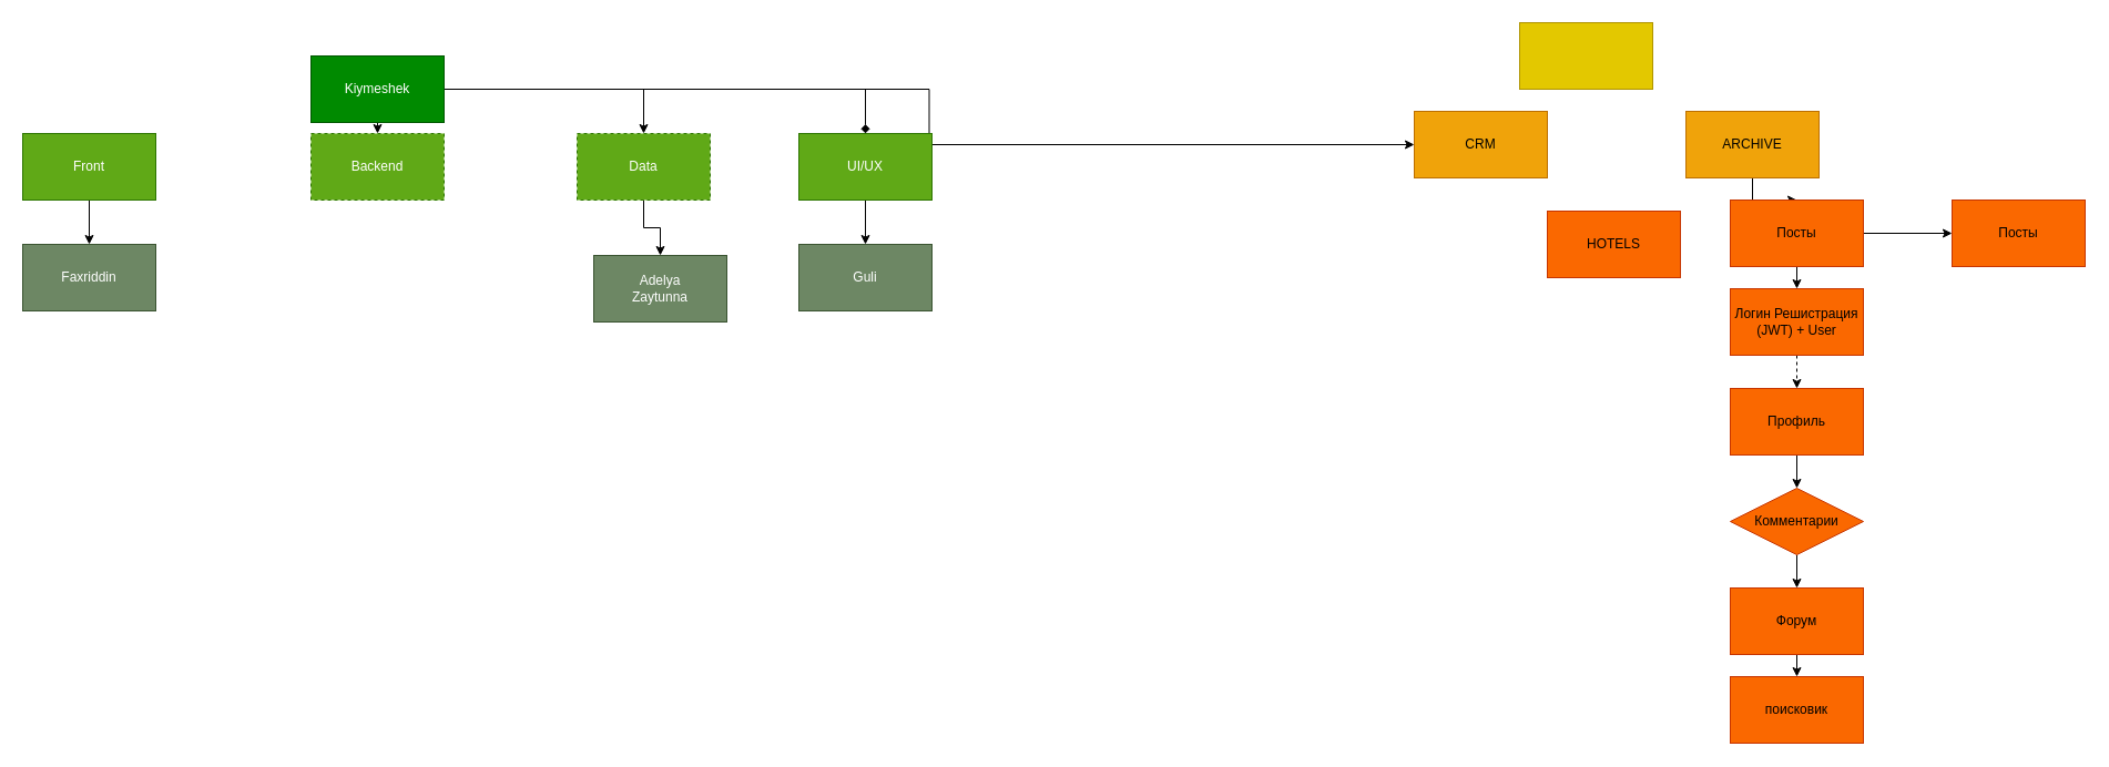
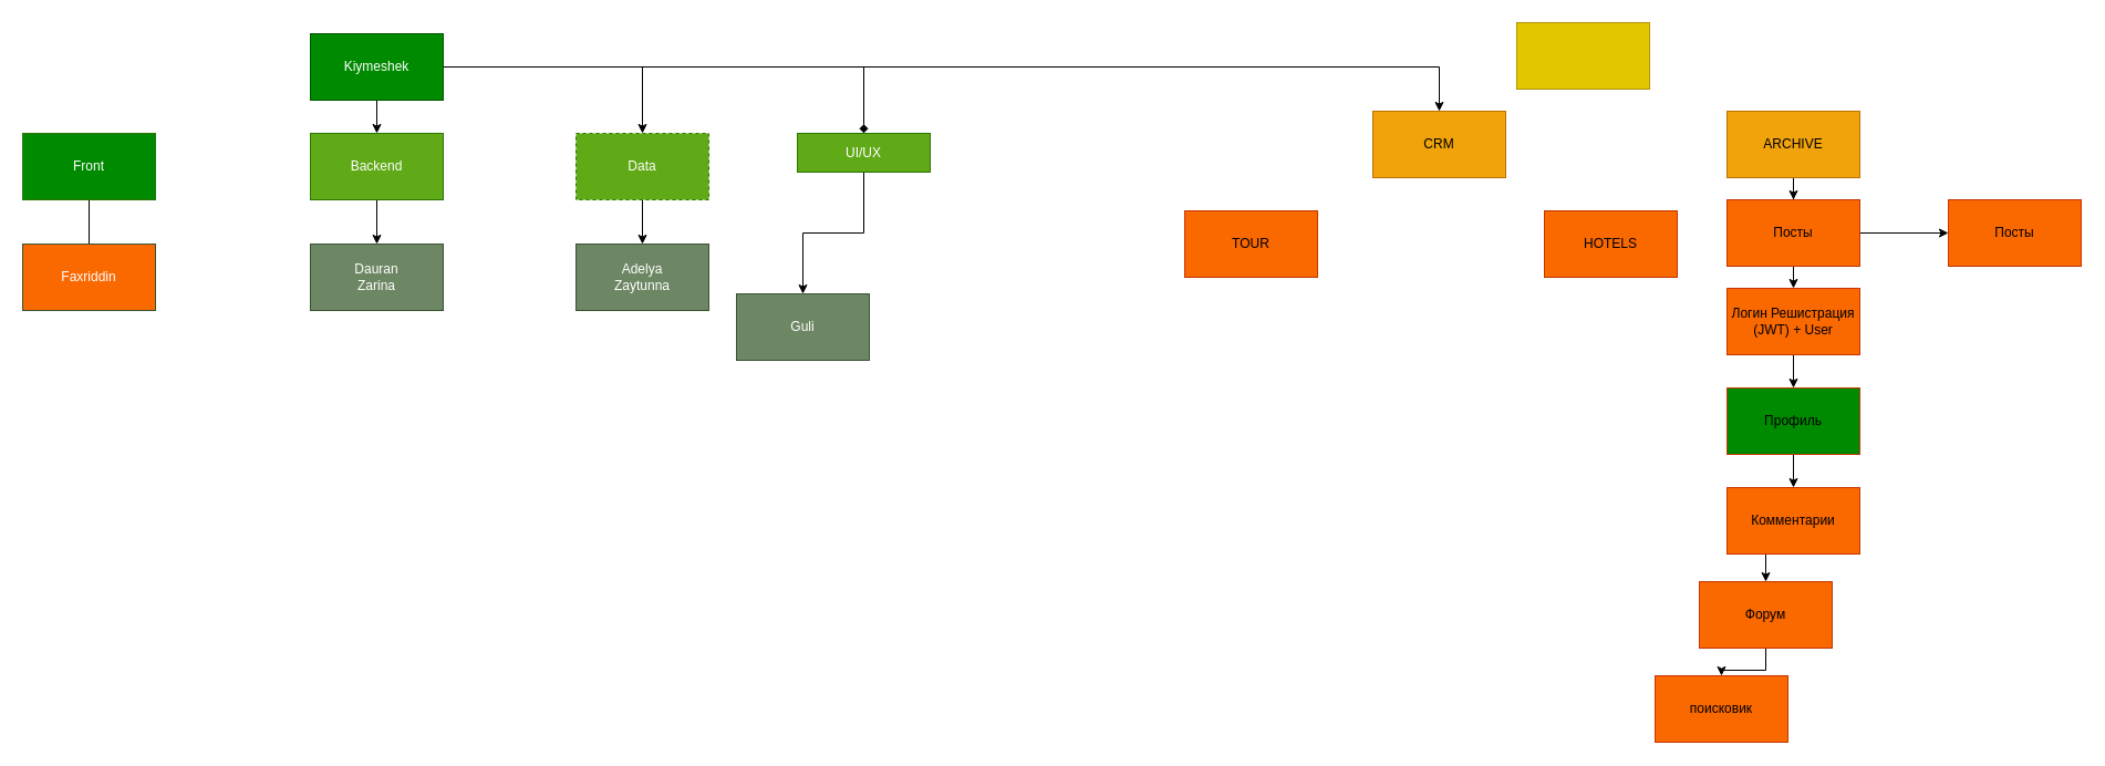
  <mxCell id="0" />
  <mxCell id="1" parent="0" />
  <mxCell id="2" style="edgeStyle=orthogonalEdgeStyle;rounded=0;orthogonalLoop=1;jettySize=auto;html=1;" parent="1" source="6" target="22" edge="1"><mxGeometry relative="1" as="geometry" /></mxCell>
  <mxCell id="3" style="edgeStyle=orthogonalEdgeStyle;rounded=0;orthogonalLoop=1;jettySize=auto;html=1;exitX=0.5;exitY=1;exitDx=0;exitDy=0;entryX=0.5;entryY=0;entryDx=0;entryDy=0;" parent="1" source="6" target="10" edge="1"><mxGeometry relative="1" as="geometry" /></mxCell>
  <mxCell id="4" style="edgeStyle=orthogonalEdgeStyle;rounded=0;orthogonalLoop=1;jettySize=auto;html=1;exitX=1;exitY=0.5;exitDx=0;exitDy=0;entryX=0.5;entryY=0;entryDx=0;entryDy=0;" parent="1" source="6" target="12" edge="1"><mxGeometry relative="1" as="geometry" /></mxCell>
  <mxCell id="5" style="edgeStyle=orthogonalEdgeStyle;rounded=0;orthogonalLoop=1;jettySize=auto;html=1;entryX=0.5;entryY=0;entryDx=0;entryDy=0;endArrow=diamond;" parent="1" source="6" target="14" edge="1"><mxGeometry relative="1" as="geometry" /></mxCell>
- <mxCell id="6" value="Kiymeshek" style="rounded=0;whiteSpace=wrap;html=1;fillColor=#008a00;fontColor=#ffffff;strokeColor=#005700;" parent="1" vertex="1"><mxGeometry x="280" y="50" width="120" height="60" as="geometry" /></mxCell>
- <mxCell id="7" style="edgeStyle=orthogonalEdgeStyle;rounded=0;orthogonalLoop=1;jettySize=auto;html=1;exitX=0.5;exitY=1;exitDx=0;exitDy=0;entryX=0.5;entryY=0;entryDx=0;entryDy=0;" parent="1" source="8" target="15" edge="1"><mxGeometry relative="1" as="geometry" /></mxCell>
- <mxCell id="8" value="Front" style="rounded=0;whiteSpace=wrap;html=1;fillColor=#60a917;fontColor=#ffffff;strokeColor=#2D7600;" parent="1" vertex="1"><mxGeometry x="20" y="120" width="120" height="60" as="geometry" /></mxCell>
- <mxCell id="10" value="Backend" style="rounded=0;whiteSpace=wrap;html=1;fillColor=#60a917;fontColor=#ffffff;strokeColor=#2D7600;dashed=1;" parent="1" vertex="1"><mxGeometry x="280" y="120" width="120" height="60" as="geometry" /></mxCell>
+ <mxCell id="6" value="Kiymeshek" style="rounded=0;whiteSpace=wrap;html=1;fillColor=#008a00;fontColor=#ffffff;strokeColor=#005700;" parent="1" vertex="1"><mxGeometry x="280" y="30" width="120" height="60" as="geometry" /></mxCell>
+ <mxCell id="7" style="edgeStyle=orthogonalEdgeStyle;rounded=0;orthogonalLoop=1;jettySize=auto;html=1;exitX=0.5;exitY=1;exitDx=0;exitDy=0;entryX=0.5;entryY=0;entryDx=0;entryDy=0;endArrow=none;" parent="1" source="8" target="15" edge="1"><mxGeometry relative="1" as="geometry" /></mxCell>
+ <mxCell id="8" value="Front" style="rounded=0;whiteSpace=wrap;html=1;fillColor=#008a00;fontColor=#ffffff;strokeColor=#2D7600;" parent="1" vertex="1"><mxGeometry x="20" y="120" width="120" height="60" as="geometry" /></mxCell>
+ <mxCell id="9" style="edgeStyle=orthogonalEdgeStyle;rounded=0;orthogonalLoop=1;jettySize=auto;html=1;exitX=0.5;exitY=1;exitDx=0;exitDy=0;entryX=0.5;entryY=0;entryDx=0;entryDy=0;" parent="1" source="10" target="16" edge="1"><mxGeometry relative="1" as="geometry" /></mxCell>
+ <mxCell id="10" value="Backend" style="rounded=0;whiteSpace=wrap;html=1;fillColor=#60a917;fontColor=#ffffff;strokeColor=#2D7600;" parent="1" vertex="1"><mxGeometry x="280" y="120" width="120" height="60" as="geometry" /></mxCell>
  <mxCell id="11" style="edgeStyle=orthogonalEdgeStyle;rounded=0;orthogonalLoop=1;jettySize=auto;html=1;exitX=0.5;exitY=1;exitDx=0;exitDy=0;entryX=0.5;entryY=0;entryDx=0;entryDy=0;" parent="1" source="12" target="17" edge="1"><mxGeometry relative="1" as="geometry" /></mxCell>
  <mxCell id="12" value="Data" style="rounded=0;whiteSpace=wrap;html=1;fillColor=#60a917;fontColor=#ffffff;strokeColor=#2D7600;dashed=1;" parent="1" vertex="1"><mxGeometry x="520" y="120" width="120" height="60" as="geometry" /></mxCell>
  <mxCell id="13" style="edgeStyle=orthogonalEdgeStyle;rounded=0;orthogonalLoop=1;jettySize=auto;html=1;exitX=0.5;exitY=1;exitDx=0;exitDy=0;entryX=0.5;entryY=0;entryDx=0;entryDy=0;" parent="1" source="14" target="18" edge="1"><mxGeometry relative="1" as="geometry" /></mxCell>
- <mxCell id="14" value="UI/UX" style="rounded=0;whiteSpace=wrap;html=1;fillColor=#60a917;fontColor=#ffffff;strokeColor=#2D7600;" parent="1" vertex="1"><mxGeometry x="720" y="120" width="120" height="60" as="geometry" /></mxCell>
- <mxCell id="15" value="Faxriddin&lt;br&gt;" style="rounded=0;whiteSpace=wrap;html=1;fillColor=#6d8764;fontColor=#ffffff;strokeColor=#3A5431;" parent="1" vertex="1"><mxGeometry x="20" y="220" width="120" height="60" as="geometry" /></mxCell>
- <mxCell id="17" value="Adelya&lt;br&gt;Zaytunna" style="rounded=0;whiteSpace=wrap;html=1;fillColor=#6d8764;fontColor=#ffffff;strokeColor=#3A5431;" parent="1" vertex="1"><mxGeometry x="535" y="230" width="120" height="60" as="geometry" /></mxCell>
- <mxCell id="18" value="Guli" style="rounded=0;whiteSpace=wrap;html=1;fillColor=#6d8764;strokeColor=#3A5431;fontColor=#ffffff;" parent="1" vertex="1"><mxGeometry x="720" y="220" width="120" height="60" as="geometry" /></mxCell>
+ <mxCell id="14" value="UI/UX" style="rounded=0;whiteSpace=wrap;html=1;fillColor=#60a917;fontColor=#ffffff;strokeColor=#2D7600;" parent="1" vertex="1"><mxGeometry x="720" y="120" width="120" height="35" as="geometry" /></mxCell>
+ <mxCell id="15" value="Faxriddin&lt;br&gt;" style="rounded=0;whiteSpace=wrap;html=1;fillColor=#fa6800;fontColor=#ffffff;strokeColor=#3A5431;" parent="1" vertex="1"><mxGeometry x="20" y="220" width="120" height="60" as="geometry" /></mxCell>
+ <mxCell id="16" value="Dauran&lt;br&gt;Zarina" style="rounded=0;whiteSpace=wrap;html=1;fillColor=#6d8764;fontColor=#ffffff;strokeColor=#3A5431;" parent="1" vertex="1"><mxGeometry x="280" y="220" width="120" height="60" as="geometry" /></mxCell>
+ <mxCell id="17" value="Adelya&lt;br&gt;Zaytunna" style="rounded=0;whiteSpace=wrap;html=1;fillColor=#6d8764;fontColor=#ffffff;strokeColor=#3A5431;" parent="1" vertex="1"><mxGeometry x="520" y="220" width="120" height="60" as="geometry" /></mxCell>
+ <mxCell id="18" value="Guli" style="rounded=0;whiteSpace=wrap;html=1;fillColor=#6d8764;strokeColor=#3A5431;fontColor=#ffffff;" parent="1" vertex="1"><mxGeometry x="665" y="265" width="120" height="60" as="geometry" /></mxCell>
  <mxCell id="19" value="" style="rounded=0;whiteSpace=wrap;html=1;fillColor=#e3c800;fontColor=#000000;strokeColor=#B09500;" parent="1" vertex="1"><mxGeometry x="1370" y="20" width="120" height="60" as="geometry" /></mxCell>
  <mxCell id="20" style="edgeStyle=orthogonalEdgeStyle;rounded=0;orthogonalLoop=1;jettySize=auto;html=1;exitX=0.5;exitY=1;exitDx=0;exitDy=0;" parent="1" source="21" target="27" edge="1"><mxGeometry relative="1" as="geometry" /></mxCell>
- <mxCell id="21" value="ARCHIVE" style="rounded=0;whiteSpace=wrap;html=1;fillColor=#f0a30a;fontColor=#000000;strokeColor=#BD7000;" parent="1" vertex="1"><mxGeometry x="1520" y="100" width="120" height="60" as="geometry" /></mxCell>
- <mxCell id="22" value="CRM" style="rounded=0;whiteSpace=wrap;html=1;fillColor=#f0a30a;fontColor=#000000;strokeColor=#BD7000;" parent="1" vertex="1"><mxGeometry x="1275" y="100" width="120" height="60" as="geometry" /></mxCell>
+ <mxCell id="21" value="ARCHIVE" style="rounded=0;whiteSpace=wrap;html=1;fillColor=#f0a30a;fontColor=#000000;strokeColor=#BD7000;" parent="1" vertex="1"><mxGeometry x="1560" y="100" width="120" height="60" as="geometry" /></mxCell>
+ <mxCell id="22" value="CRM" style="rounded=0;whiteSpace=wrap;html=1;fillColor=#f0a30a;fontColor=#000000;strokeColor=#BD7000;" parent="1" vertex="1"><mxGeometry x="1240" y="100" width="120" height="60" as="geometry" /></mxCell>
+ <mxCell id="23" value="TOUR" style="rounded=0;whiteSpace=wrap;html=1;fillColor=#fa6800;fontColor=#000000;strokeColor=#C73500;" parent="1" vertex="1"><mxGeometry x="1070" y="190" width="120" height="60" as="geometry" /></mxCell>
  <mxCell id="24" value="HOTELS" style="rounded=0;whiteSpace=wrap;html=1;fillColor=#fa6800;fontColor=#000000;strokeColor=#C73500;" parent="1" vertex="1"><mxGeometry x="1395" y="190" width="120" height="60" as="geometry" /></mxCell>
  <mxCell id="25" style="edgeStyle=orthogonalEdgeStyle;rounded=0;orthogonalLoop=1;jettySize=auto;html=1;exitX=0.5;exitY=1;exitDx=0;exitDy=0;entryX=0.5;entryY=0;entryDx=0;entryDy=0;" parent="1" source="27" target="29" edge="1"><mxGeometry relative="1" as="geometry" /></mxCell>
  <mxCell id="26" value="" style="edgeStyle=orthogonalEdgeStyle;rounded=0;orthogonalLoop=1;jettySize=auto;html=1;" edge="1" parent="1" source="27" target="37"><mxGeometry relative="1" as="geometry" /></mxCell>
  <mxCell id="27" value="Посты" style="rounded=0;whiteSpace=wrap;html=1;fillColor=#fa6800;fontColor=#000000;strokeColor=#C73500;" parent="1" vertex="1"><mxGeometry x="1560" y="180" width="120" height="60" as="geometry" /></mxCell>
- <mxCell id="28" style="edgeStyle=orthogonalEdgeStyle;rounded=0;orthogonalLoop=1;jettySize=auto;html=1;exitX=0.5;exitY=1;exitDx=0;exitDy=0;entryX=0.5;entryY=0;entryDx=0;entryDy=0;dashed=1;" parent="1" source="29" target="35" edge="1"><mxGeometry relative="1" as="geometry" /></mxCell>
+ <mxCell id="28" style="edgeStyle=orthogonalEdgeStyle;rounded=0;orthogonalLoop=1;jettySize=auto;html=1;exitX=0.5;exitY=1;exitDx=0;exitDy=0;entryX=0.5;entryY=0;entryDx=0;entryDy=0;" parent="1" source="29" target="35" edge="1"><mxGeometry relative="1" as="geometry" /></mxCell>
  <mxCell id="29" value="Логин Решистрация (JWT) + User" style="rounded=0;whiteSpace=wrap;html=1;fillColor=#fa6800;fontColor=#000000;strokeColor=#C73500;" parent="1" vertex="1"><mxGeometry x="1560" y="260" width="120" height="60" as="geometry" /></mxCell>
  <mxCell id="30" style="edgeStyle=orthogonalEdgeStyle;rounded=0;orthogonalLoop=1;jettySize=auto;html=1;exitX=0.5;exitY=1;exitDx=0;exitDy=0;entryX=0.5;entryY=0;entryDx=0;entryDy=0;" parent="1" source="31" target="33" edge="1"><mxGeometry relative="1" as="geometry" /></mxCell>
- <mxCell id="31" value="Комментарии" style="rhombus;whiteSpace=wrap;html=1;fillColor=#fa6800;fontColor=#000000;strokeColor=#C73500;" parent="1" vertex="1"><mxGeometry x="1560" y="440" width="120" height="60" as="geometry" /></mxCell>
+ <mxCell id="31" value="Комментарии" style="rounded=0;whiteSpace=wrap;html=1;fillColor=#fa6800;fontColor=#000000;strokeColor=#C73500;" parent="1" vertex="1"><mxGeometry x="1560" y="440" width="120" height="60" as="geometry" /></mxCell>
  <mxCell id="32" style="edgeStyle=orthogonalEdgeStyle;rounded=0;orthogonalLoop=1;jettySize=auto;html=1;exitX=0.5;exitY=1;exitDx=0;exitDy=0;entryX=0.5;entryY=0;entryDx=0;entryDy=0;" parent="1" source="33" target="36" edge="1"><mxGeometry relative="1" as="geometry" /></mxCell>
- <mxCell id="33" value="Форум" style="rounded=0;whiteSpace=wrap;html=1;fillColor=#fa6800;fontColor=#000000;strokeColor=#C73500;" parent="1" vertex="1"><mxGeometry x="1560" y="530" width="120" height="60" as="geometry" /></mxCell>
+ <mxCell id="33" value="Форум" style="rounded=0;whiteSpace=wrap;html=1;fillColor=#fa6800;fontColor=#000000;strokeColor=#C73500;" parent="1" vertex="1"><mxGeometry x="1535" y="525" width="120" height="60" as="geometry" /></mxCell>
  <mxCell id="34" style="edgeStyle=orthogonalEdgeStyle;rounded=0;orthogonalLoop=1;jettySize=auto;html=1;exitX=0.5;exitY=1;exitDx=0;exitDy=0;entryX=0.5;entryY=0;entryDx=0;entryDy=0;" parent="1" source="35" target="31" edge="1"><mxGeometry relative="1" as="geometry" /></mxCell>
- <mxCell id="35" value="Профиль" style="rounded=0;whiteSpace=wrap;html=1;fillColor=#fa6800;fontColor=#000000;strokeColor=#C73500;" parent="1" vertex="1"><mxGeometry x="1560" y="350" width="120" height="60" as="geometry" /></mxCell>
- <mxCell id="36" value="поисковик" style="rounded=0;whiteSpace=wrap;html=1;fillColor=#fa6800;fontColor=#000000;strokeColor=#C73500;" parent="1" vertex="1"><mxGeometry x="1560" y="610" width="120" height="60" as="geometry" /></mxCell>
+ <mxCell id="35" value="Профиль" style="rounded=0;whiteSpace=wrap;html=1;fillColor=#008a00;fontColor=#000000;strokeColor=#C73500;" parent="1" vertex="1"><mxGeometry x="1560" y="350" width="120" height="60" as="geometry" /></mxCell>
+ <mxCell id="36" value="поисковик" style="rounded=0;whiteSpace=wrap;html=1;fillColor=#fa6800;fontColor=#000000;strokeColor=#C73500;" parent="1" vertex="1"><mxGeometry x="1495" y="610" width="120" height="60" as="geometry" /></mxCell>
  <mxCell id="37" value="Посты" style="rounded=0;whiteSpace=wrap;html=1;fillColor=#fa6800;fontColor=#000000;strokeColor=#C73500;" vertex="1" parent="1"><mxGeometry x="1760" y="180" width="120" height="60" as="geometry" /></mxCell>
